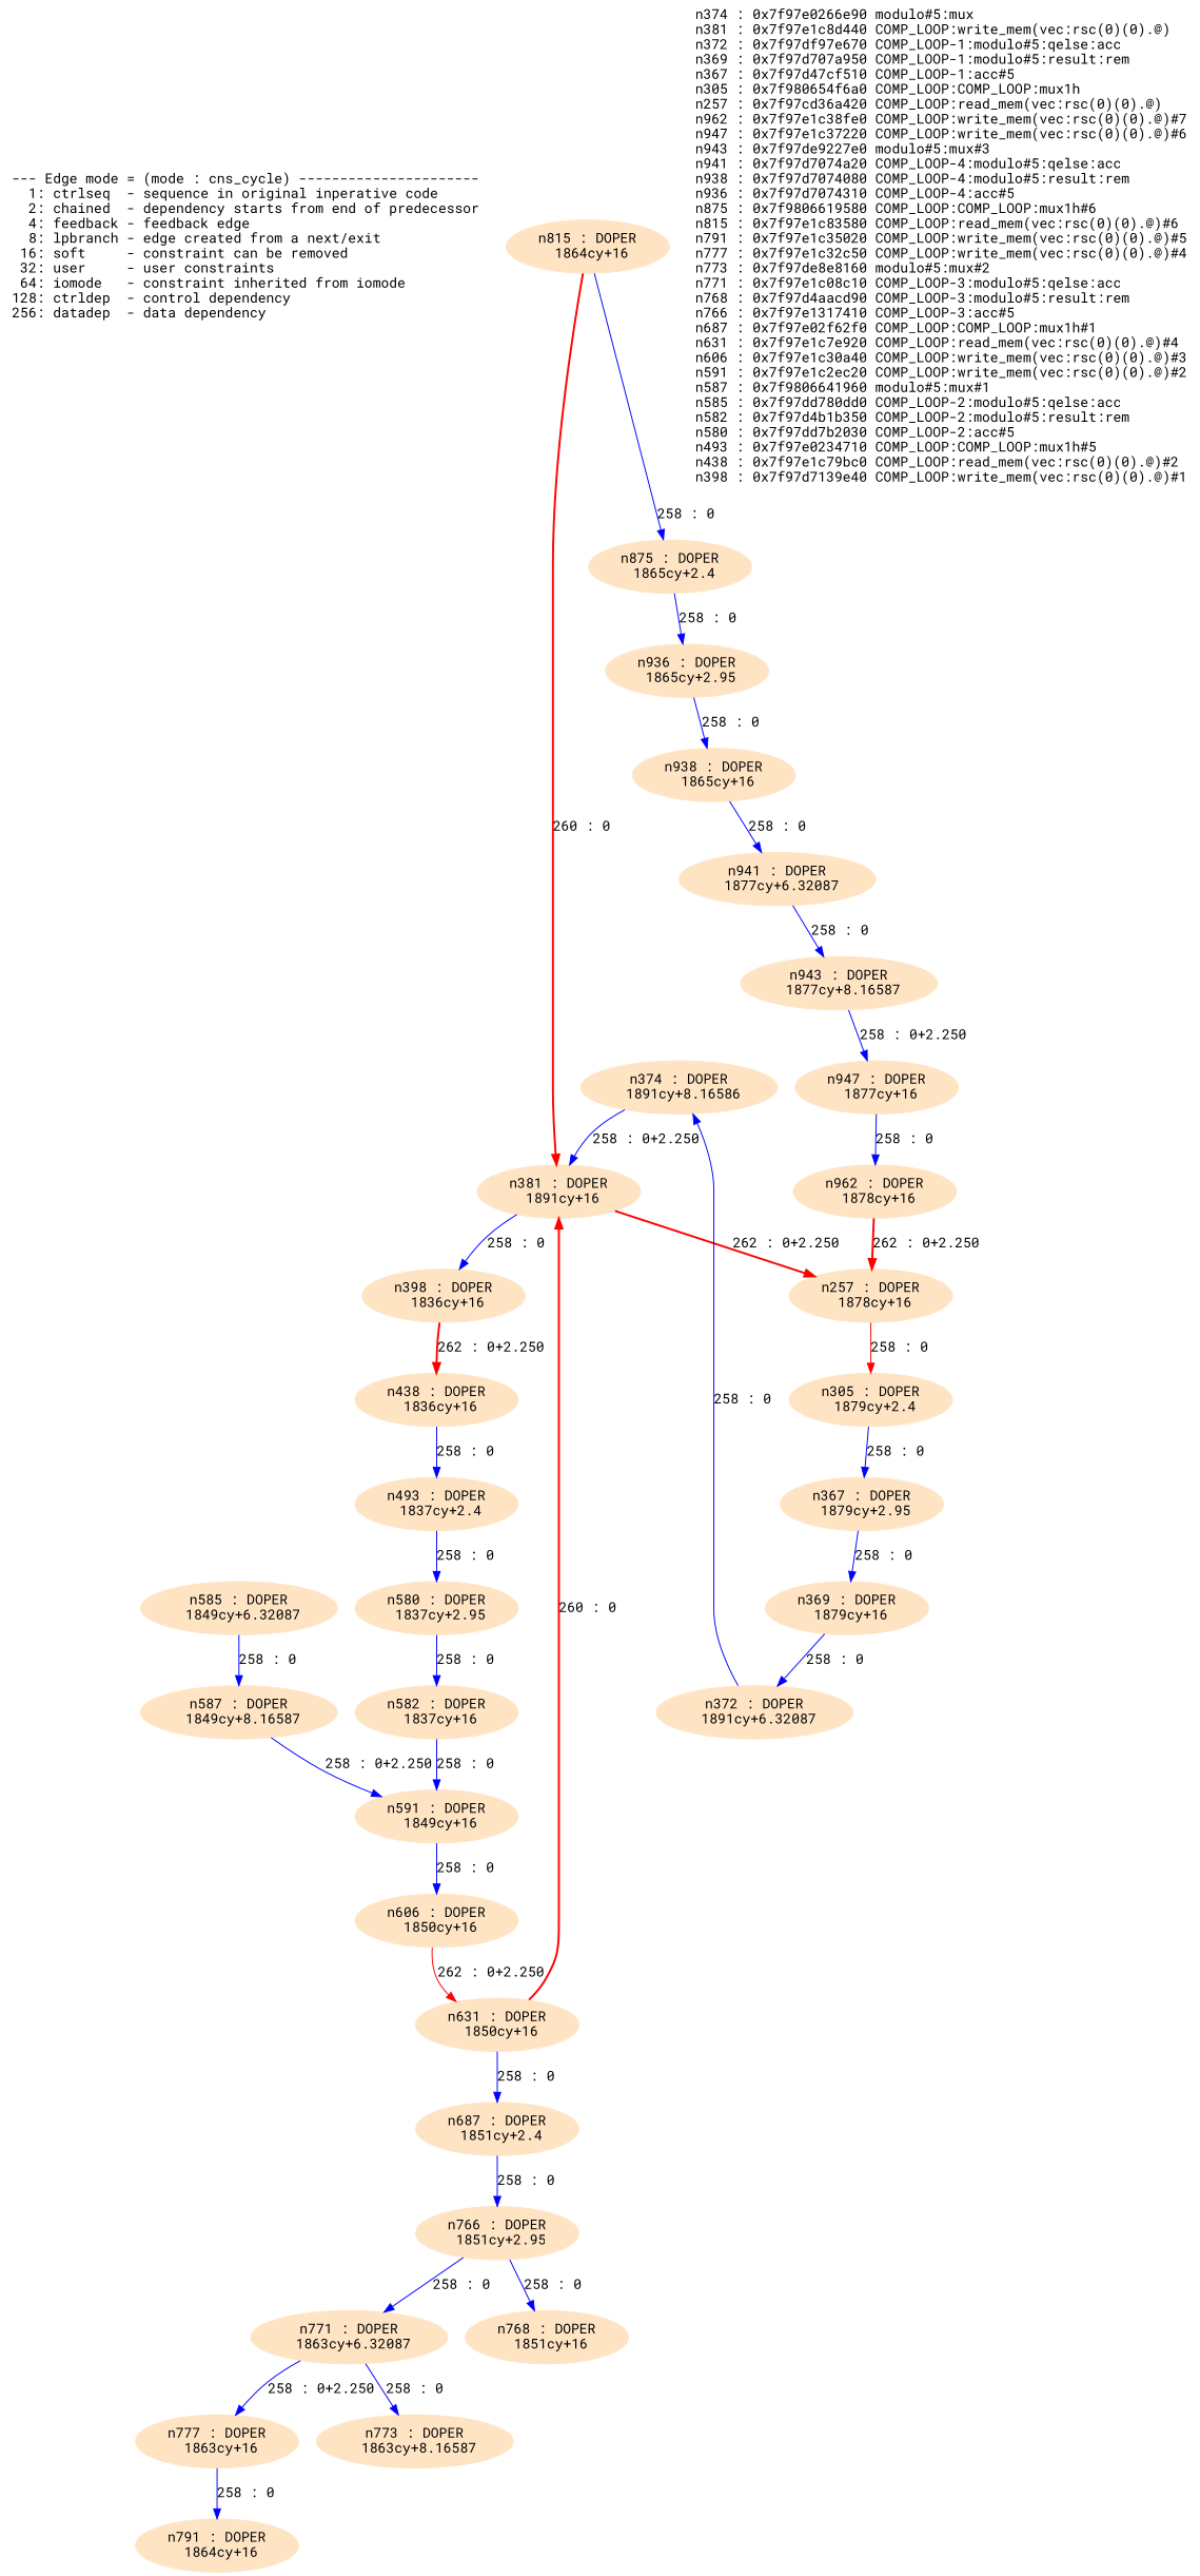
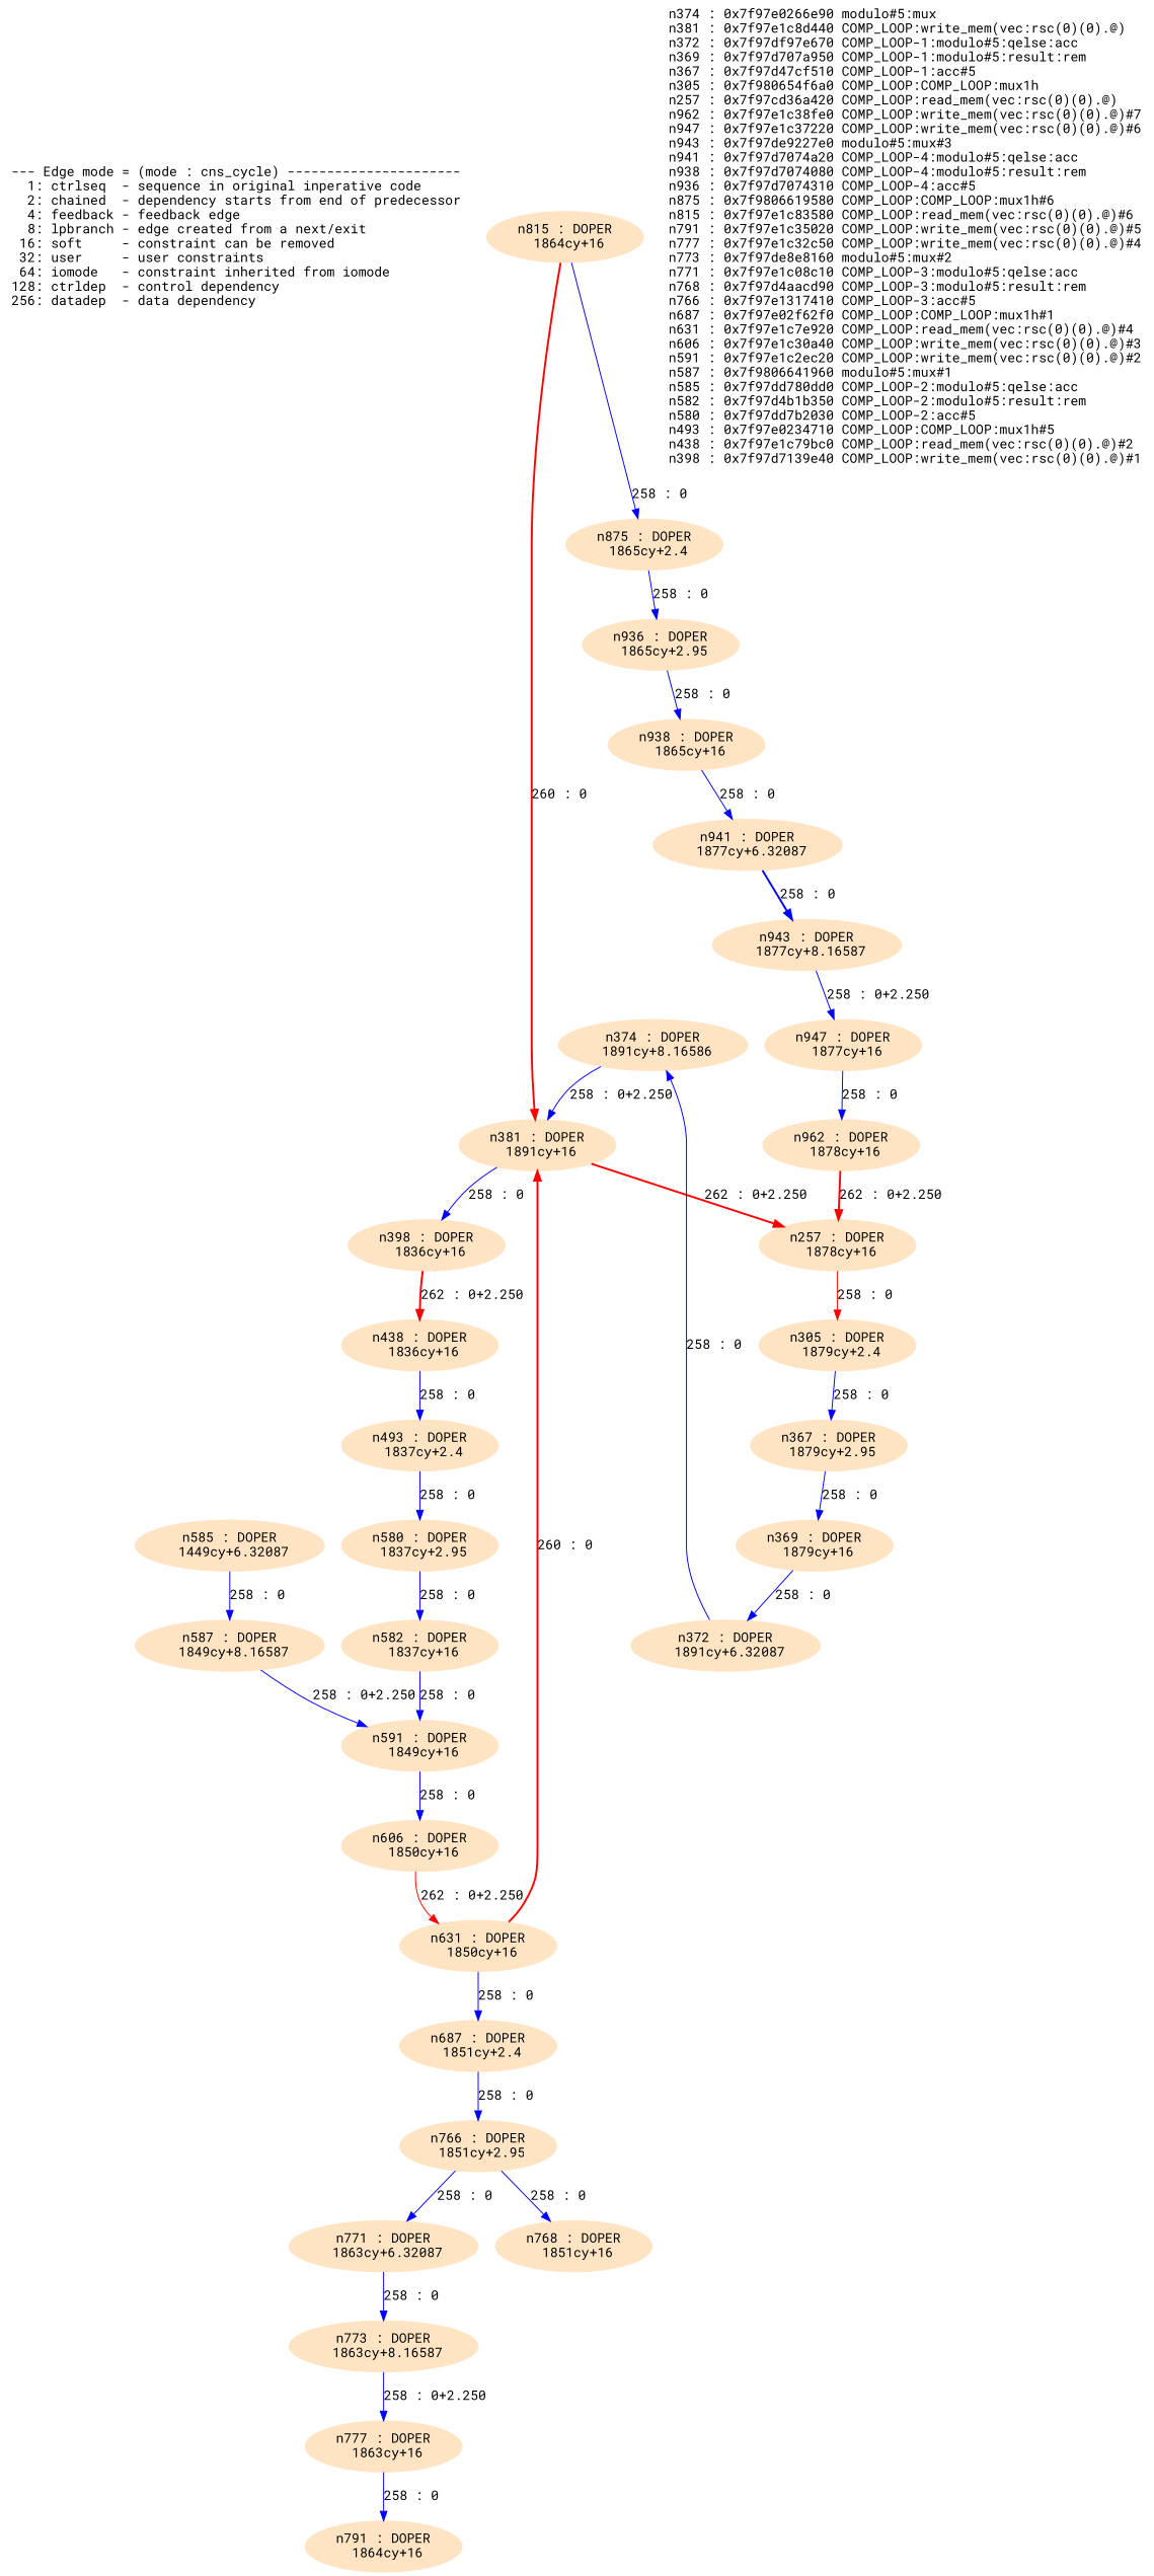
  digraph {
    fontname="Roboto Mono"
    node [fontname="Roboto Mono" shape=ellipse color=bisque style=filled]
    edge [color=blue fontname="Roboto Mono"]
    n1 [label="--- Edge mode = (mode : cns_cycle) ----------------------\l  1: ctrlseq  - sequence in original inperative code     \l  2: chained  - dependency starts from end of predecessor\l  4: feedback - feedback edge                            \l  8: lpbranch - edge created from a next/exit            \l 16: soft     - constraint can be removed                \l 32: user     - user constraints                         \l 64: iomode   - constraint inherited from iomode         \l128: ctrldep  - control dependency                       \l256: datadep  - data dependency                          \l" labeljust=left shape=none color="" style=""]
    n2 [label="n374 : DOPER\n 1891cy+8.16586\n"]
    n3 [label="n381 : DOPER\n 1891cy+16\n"]
    n4 [label="n257 : DOPER\n 1878cy+16\n"]
    n5 [label="n398 : DOPER\n 1836cy+16\n"]
    n6 [label="n305 : DOPER\n 1879cy+2.4\n"]
    n7 [label="n438 : DOPER\n 1836cy+16\n"]
    n8 [label="n372 : DOPER\n 1891cy+6.32087\n"]
    n9 [label="n369 : DOPER\n 1879cy+16\n"]
    n10 [label="n367 : DOPER\n 1879cy+2.95\n"]
    n11 [label="n962 : DOPER\n 1878cy+16\n"]
    n12 [label="n947 : DOPER\n 1877cy+16\n"]
    n13 [label="n943 : DOPER\n 1877cy+8.16587\n"]
    n14 [label="n941 : DOPER\n 1877cy+6.32087\n"]
    n15 [label="n938 : DOPER\n 1865cy+16\n"]
    n16 [label="n936 : DOPER\n 1865cy+2.95\n"]
    n17 [label="n875 : DOPER\n 1865cy+2.4\n"]
    n18 [label="n815 : DOPER\n 1864cy+16\n"]
    n19 [label="n791 : DOPER\n 1864cy+16\n"]
    n20 [label="n777 : DOPER\n 1863cy+16\n"]
    n21 [label="n773 : DOPER\n 1863cy+8.16587\n"]
    n22 [label="n771 : DOPER\n 1863cy+6.32087\n"]
    n23 [label="n768 : DOPER\n 1851cy+16\n"]
    n24 [label="n766 : DOPER\n 1851cy+2.95\n"]
    n25 [label="n687 : DOPER\n 1851cy+2.4\n"]
    n26 [label="n631 : DOPER\n 1850cy+16\n"]
    n27 [label="n606 : DOPER\n 1850cy+16\n"]
    n28 [label="n591 : DOPER\n 1849cy+16\n"]
    n29 [label="n587 : DOPER\n 1849cy+8.16587\n"]
-   n30 [label="n585 : DOPER\n 1849cy+6.32087\n"]
+   n30 [label="n585 : DOPER\n 1449cy+6.32087\n"]
    n31 [label="n582 : DOPER\n 1837cy+16\n"]
    n32 [label="n580 : DOPER\n 1837cy+2.95\n"]
    n33 [label="n493 : DOPER\n 1837cy+2.4\n"]
    n34 [label="n374 : 0x7f97e0266e90 modulo#5:mux\ln381 : 0x7f97e1c8d440 COMP_LOOP:write_mem(vec:rsc(0)(0).@)\ln372 : 0x7f97df97e670 COMP_LOOP-1:modulo#5:qelse:acc\ln369 : 0x7f97d707a950 COMP_LOOP-1:modulo#5:result:rem\ln367 : 0x7f97d47cf510 COMP_LOOP-1:acc#5\ln305 : 0x7f980654f6a0 COMP_LOOP:COMP_LOOP:mux1h\ln257 : 0x7f97cd36a420 COMP_LOOP:read_mem(vec:rsc(0)(0).@)\ln962 : 0x7f97e1c38fe0 COMP_LOOP:write_mem(vec:rsc(0)(0).@)#7\ln947 : 0x7f97e1c37220 COMP_LOOP:write_mem(vec:rsc(0)(0).@)#6\ln943 : 0x7f97de9227e0 modulo#5:mux#3\ln941 : 0x7f97d7074a20 COMP_LOOP-4:modulo#5:qelse:acc\ln938 : 0x7f97d7074080 COMP_LOOP-4:modulo#5:result:rem\ln936 : 0x7f97d7074310 COMP_LOOP-4:acc#5\ln875 : 0x7f9806619580 COMP_LOOP:COMP_LOOP:mux1h#6\ln815 : 0x7f97e1c83580 COMP_LOOP:read_mem(vec:rsc(0)(0).@)#6\ln791 : 0x7f97e1c35020 COMP_LOOP:write_mem(vec:rsc(0)(0).@)#5\ln777 : 0x7f97e1c32c50 COMP_LOOP:write_mem(vec:rsc(0)(0).@)#4\ln773 : 0x7f97de8e8160 modulo#5:mux#2\ln771 : 0x7f97e1c08c10 COMP_LOOP-3:modulo#5:qelse:acc\ln768 : 0x7f97d4aacd90 COMP_LOOP-3:modulo#5:result:rem\ln766 : 0x7f97e1317410 COMP_LOOP-3:acc#5\ln687 : 0x7f97e02f62f0 COMP_LOOP:COMP_LOOP:mux1h#1\ln631 : 0x7f97e1c7e920 COMP_LOOP:read_mem(vec:rsc(0)(0).@)#4\ln606 : 0x7f97e1c30a40 COMP_LOOP:write_mem(vec:rsc(0)(0).@)#3\ln591 : 0x7f97e1c2ec20 COMP_LOOP:write_mem(vec:rsc(0)(0).@)#2\ln587 : 0x7f9806641960 modulo#5:mux#1\ln585 : 0x7f97dd780dd0 COMP_LOOP-2:modulo#5:qelse:acc\ln582 : 0x7f97d4b1b350 COMP_LOOP-2:modulo#5:result:rem\ln580 : 0x7f97dd7b2030 COMP_LOOP-2:acc#5\ln493 : 0x7f97e0234710 COMP_LOOP:COMP_LOOP:mux1h#5\ln438 : 0x7f97e1c79bc0 COMP_LOOP:read_mem(vec:rsc(0)(0).@)#2\ln398 : 0x7f97d7139e40 COMP_LOOP:write_mem(vec:rsc(0)(0).@)#1\l" labeljust=left shape=none color="" style=""]
    n2 -> n3 [label="258 : 0+2.250"]
    n3 -> n4 [color=red label="262 : 0+2.250" style=bold]
    n3 -> n5 [label="258 : 0"]
    n4 -> n6 [color=red label="258 : 0"]
    n5 -> n7 [color=red label="262 : 0+2.250" style=bold]
    n6 -> n10 [label="258 : 0"]
    n7 -> n33 [label="258 : 0"]
    n8 -> n2 [label="258 : 0"]
    n9 -> n8 [label="258 : 0"]
    n10 -> n9 [label="258 : 0"]
    n11 -> n4 [color=red label="262 : 0+2.250" style=bold]
    n12 -> n11 [label="258 : 0"]
    n13 -> n12 [label="258 : 0+2.250"]
-   n14 -> n13 [label="258 : 0"]
+   n14 -> n13 [label="258 : 0" style=bold]
    n15 -> n14 [label="258 : 0"]
    n16 -> n15 [label="258 : 0"]
    n17 -> n16 [label="258 : 0"]
    n18 -> n3 [color=red label="260 : 0" style=bold]
    n18 -> n17 [label="258 : 0"]
    n20 -> n19 [label="258 : 0"]
-   n22 -> n20 [label="258 : 0+2.250"]
+   n21 -> n20 [label="258 : 0+2.250"]
    n22 -> n21 [label="258 : 0"]
    n24 -> n22 [label="258 : 0"]
    n24 -> n23 [label="258 : 0"]
    n25 -> n24 [label="258 : 0"]
    n26 -> n3 [color=red label="260 : 0" style=bold]
    n26 -> n25 [label="258 : 0"]
    n27 -> n26 [color=red label="262 : 0+2.250" style=solid]
    n28 -> n27 [label="258 : 0"]
    n29 -> n28 [label="258 : 0+2.250"]
    n30 -> n29 [label="258 : 0"]
    n31 -> n28 [label="258 : 0"]
    n32 -> n31 [label="258 : 0"]
    n33 -> n32 [label="258 : 0"]
  }
